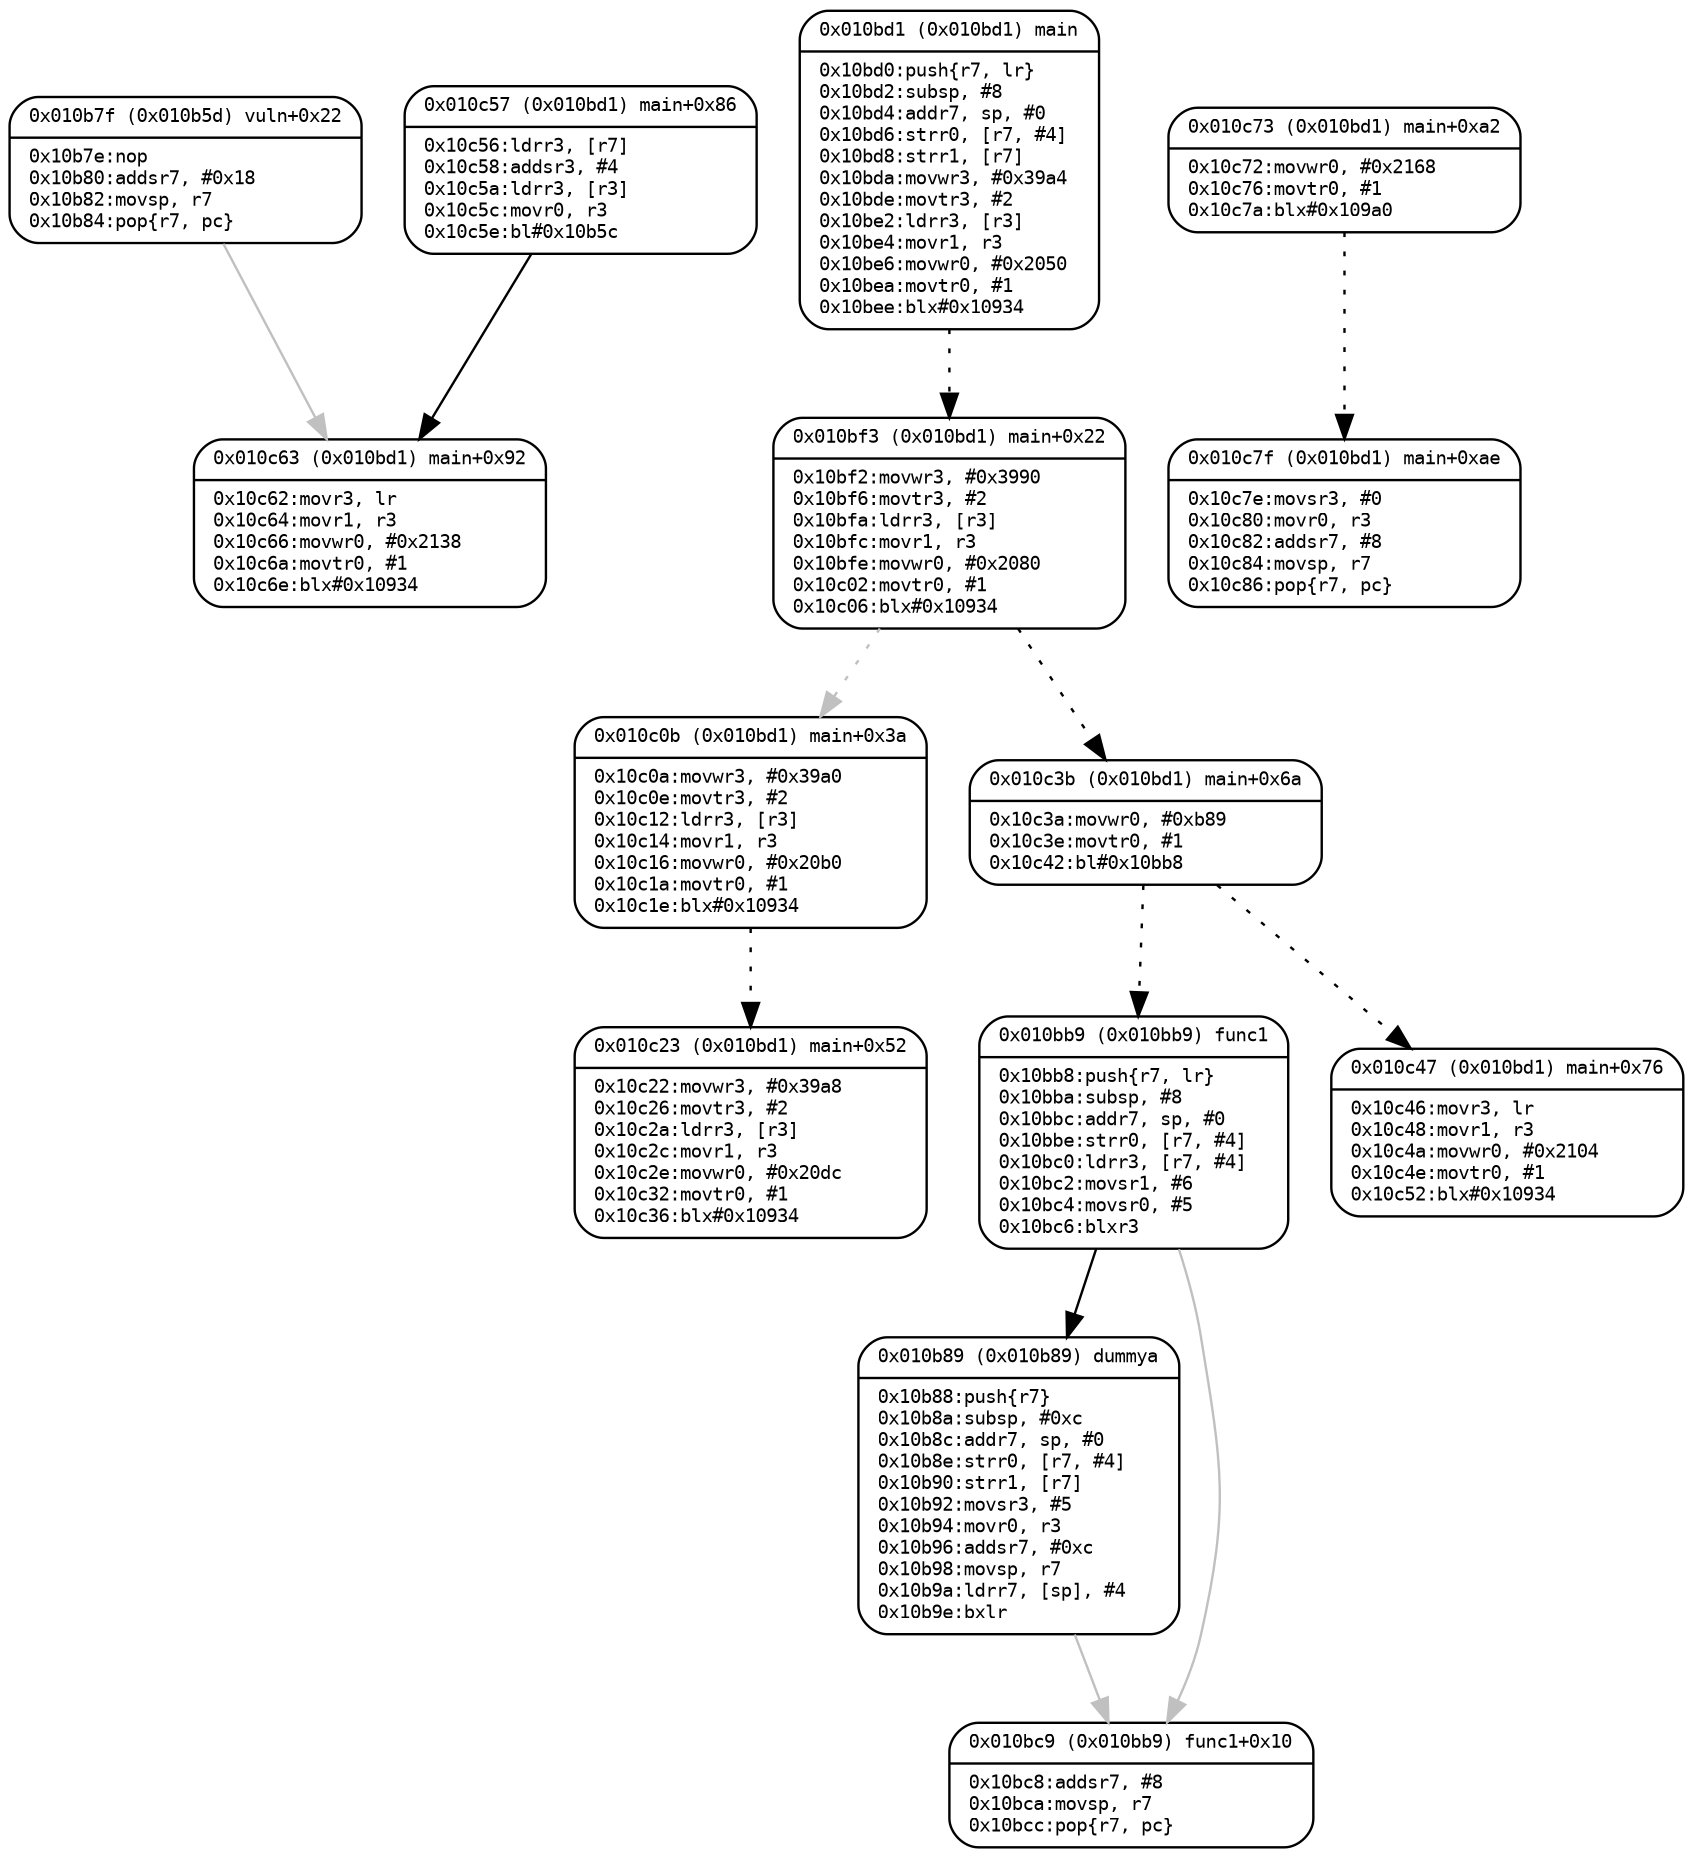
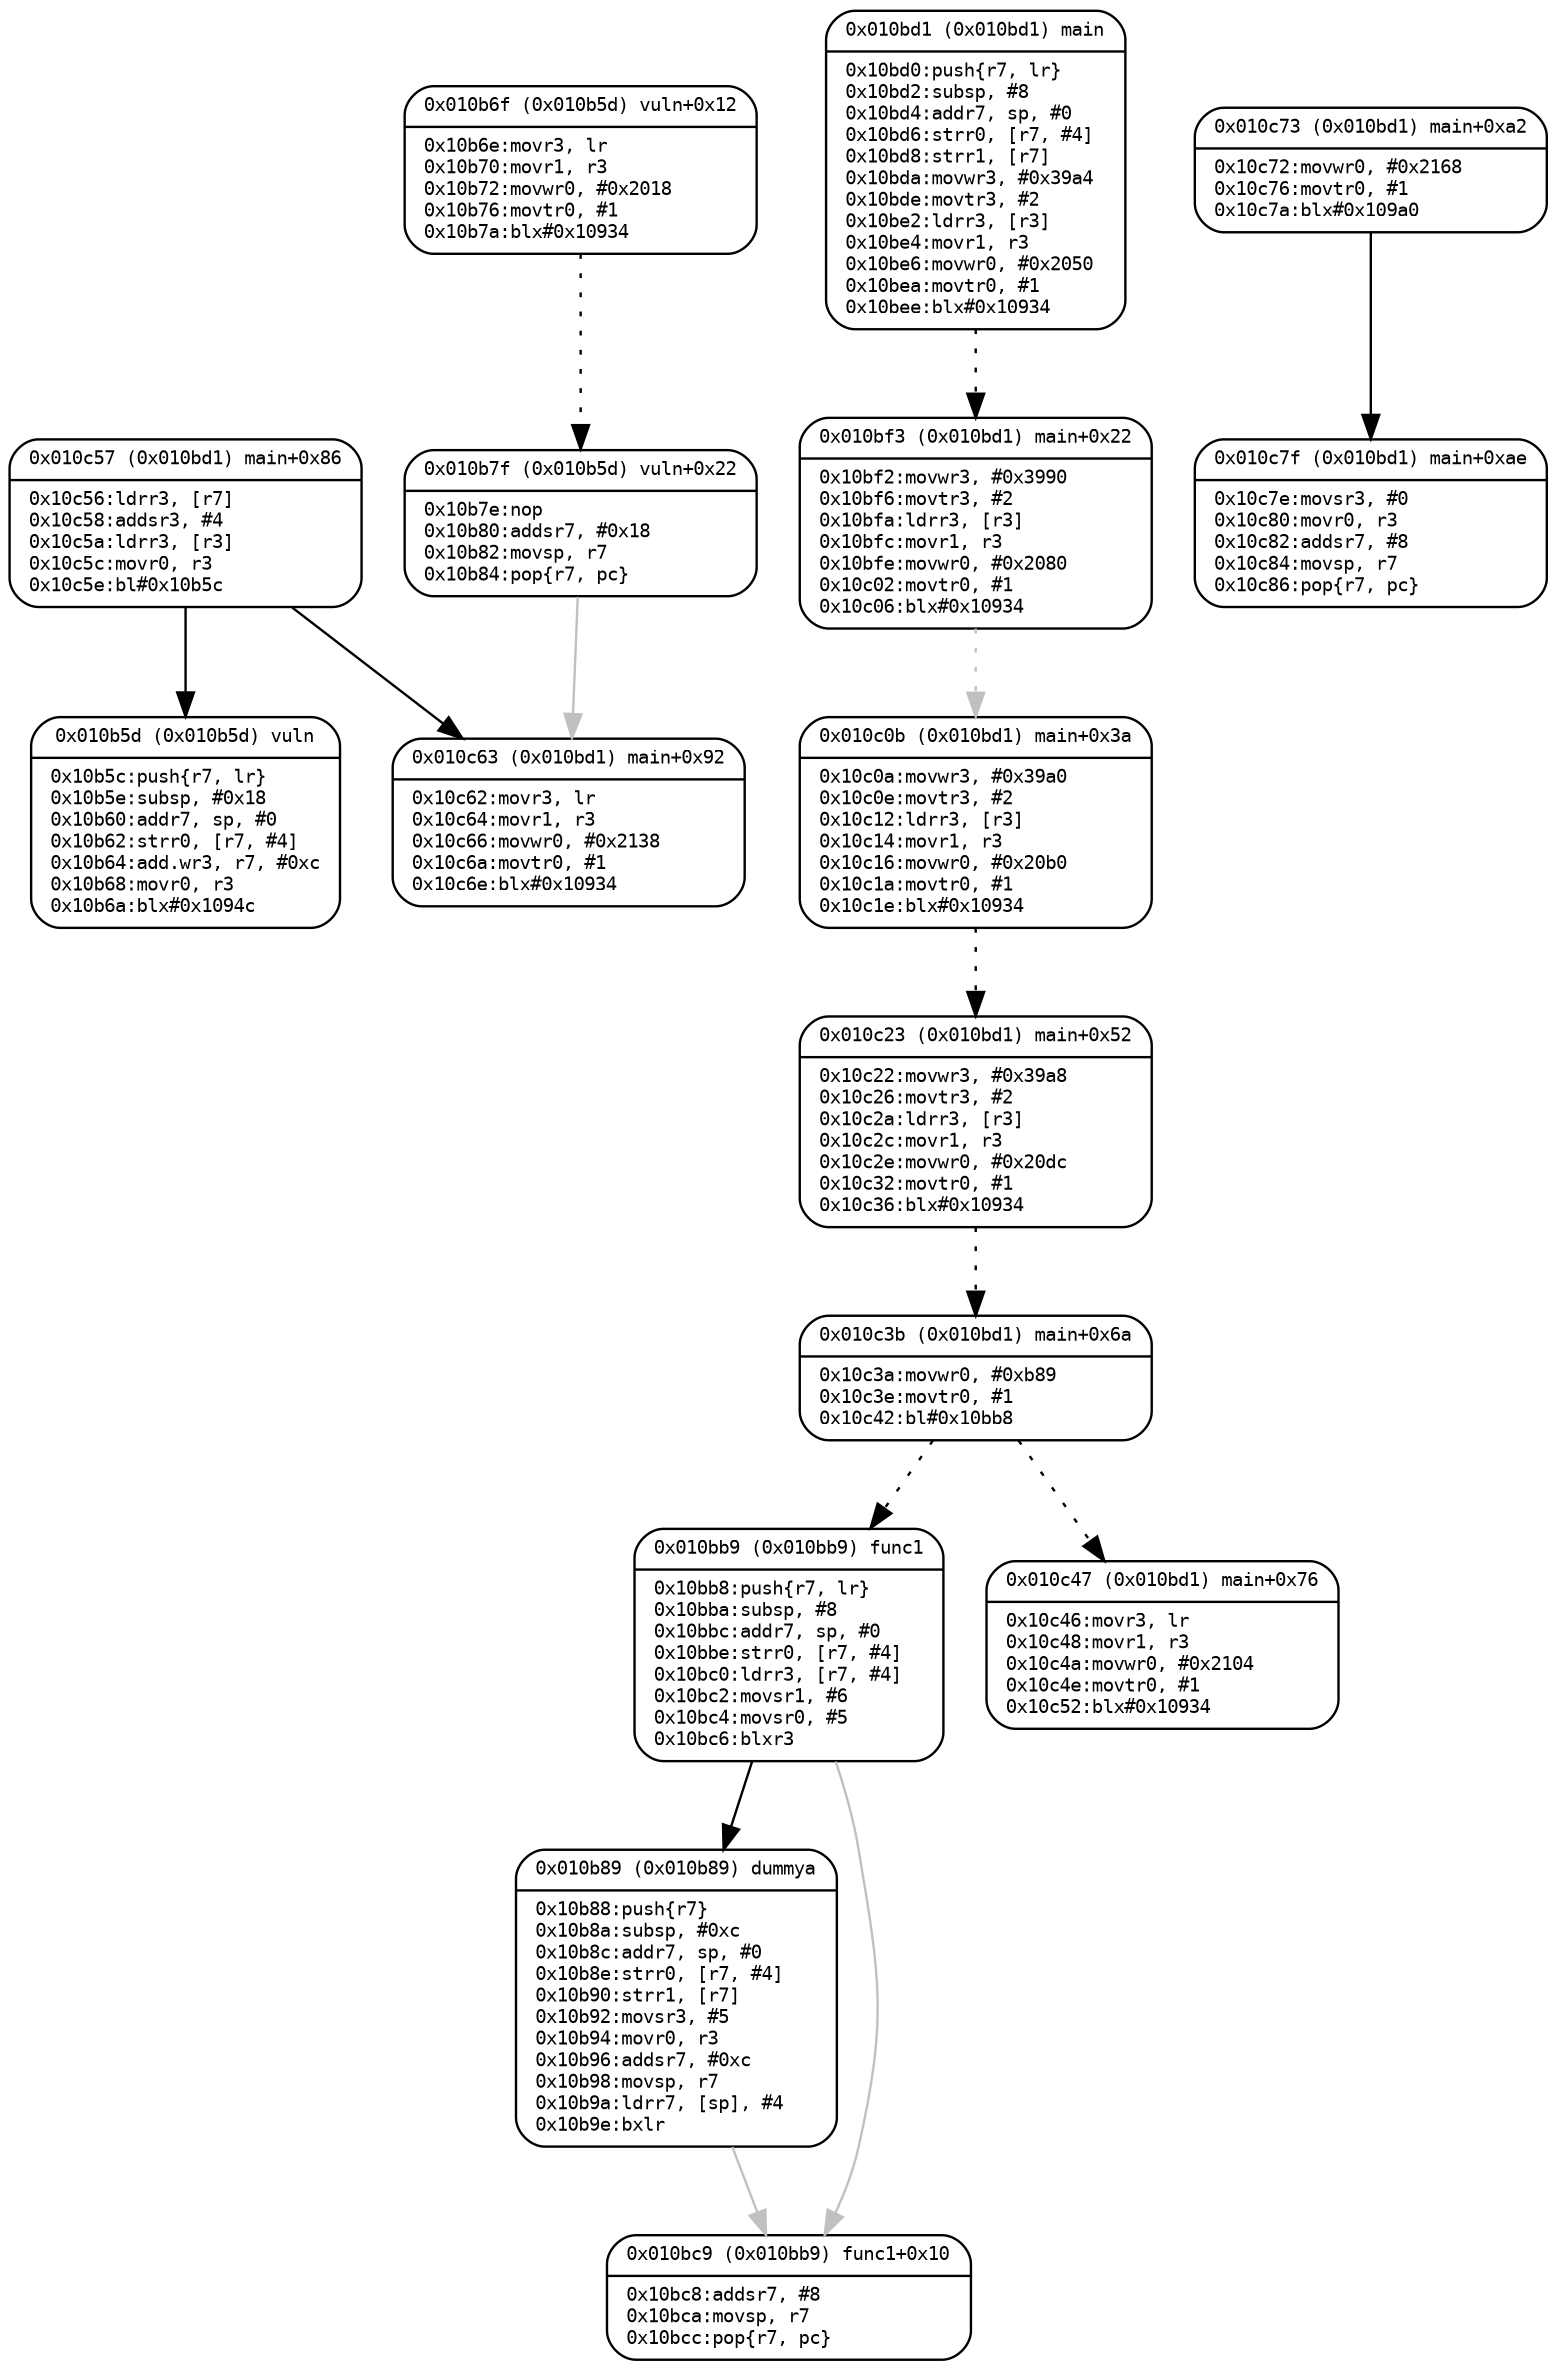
  digraph {
    rankdir=TB
    node [fontname=monospace fontsize=8.0 penwidth=1 shape=Mrecord]
    edge [color=black fontname=monospace fontsize=8.0 penwidth=1 style=dotted]
+   n1 [label="{<f0> 0x010b5d (0x010b5d) vuln | 0x10b5c&#58;	push	&#123;r7, lr&#125;\l0x10b5e&#58;	sub	sp, &#35;0x18\l0x10b60&#58;	add	r7, sp, &#35;0\l0x10b62&#58;	str	r0, [r7, &#35;4]\l0x10b64&#58;	add.w	r3, r7, &#35;0xc\l0x10b68&#58;	mov	r0, r3\l0x10b6a&#58;	blx	&#35;0x1094c\l}}"]
+   n2 [label="{<f0> 0x010b6f (0x010b5d) vuln+0x12 | 0x10b6e&#58;	mov	r3, lr\l0x10b70&#58;	mov	r1, r3\l0x10b72&#58;	movw	r0, &#35;0x2018\l0x10b76&#58;	movt	r0, &#35;1\l0x10b7a&#58;	blx	&#35;0x10934\l}}"]
    n3 [label="{<f0> 0x010b7f (0x010b5d) vuln+0x22 | 0x10b7e&#58;	nop	\l0x10b80&#58;	adds	r7, &#35;0x18\l0x10b82&#58;	mov	sp, r7\l0x10b84&#58;	pop	&#123;r7, pc&#125;\l}}"]
    n4 [label="{<f0> 0x010c63 (0x010bd1) main+0x92 | 0x10c62&#58;	mov	r3, lr\l0x10c64&#58;	mov	r1, r3\l0x10c66&#58;	movw	r0, &#35;0x2138\l0x10c6a&#58;	movt	r0, &#35;1\l0x10c6e&#58;	blx	&#35;0x10934\l}}"]
    n5 [label="{<f0> 0x010b89 (0x010b89) dummya | 0x10b88&#58;	push	&#123;r7&#125;\l0x10b8a&#58;	sub	sp, &#35;0xc\l0x10b8c&#58;	add	r7, sp, &#35;0\l0x10b8e&#58;	str	r0, [r7, &#35;4]\l0x10b90&#58;	str	r1, [r7]\l0x10b92&#58;	movs	r3, &#35;5\l0x10b94&#58;	mov	r0, r3\l0x10b96&#58;	adds	r7, &#35;0xc\l0x10b98&#58;	mov	sp, r7\l0x10b9a&#58;	ldr	r7, [sp], &#35;4\l0x10b9e&#58;	bx	lr\l}}"]
    n6 [label="{<f0> 0x010bc9 (0x010bb9) func1+0x10 | 0x10bc8&#58;	adds	r7, &#35;8\l0x10bca&#58;	mov	sp, r7\l0x10bcc&#58;	pop	&#123;r7, pc&#125;\l}}"]
    n7 [label="{<f0> 0x010bb9 (0x010bb9) func1 | 0x10bb8&#58;	push	&#123;r7, lr&#125;\l0x10bba&#58;	sub	sp, &#35;8\l0x10bbc&#58;	add	r7, sp, &#35;0\l0x10bbe&#58;	str	r0, [r7, &#35;4]\l0x10bc0&#58;	ldr	r3, [r7, &#35;4]\l0x10bc2&#58;	movs	r1, &#35;6\l0x10bc4&#58;	movs	r0, &#35;5\l0x10bc6&#58;	blx	r3\l}}"]
    n8 [label="{<f0> 0x010c47 (0x010bd1) main+0x76 | 0x10c46&#58;	mov	r3, lr\l0x10c48&#58;	mov	r1, r3\l0x10c4a&#58;	movw	r0, &#35;0x2104\l0x10c4e&#58;	movt	r0, &#35;1\l0x10c52&#58;	blx	&#35;0x10934\l}}"]
    n9 [label="{<f0> 0x010bd1 (0x010bd1) main | 0x10bd0&#58;	push	&#123;r7, lr&#125;\l0x10bd2&#58;	sub	sp, &#35;8\l0x10bd4&#58;	add	r7, sp, &#35;0\l0x10bd6&#58;	str	r0, [r7, &#35;4]\l0x10bd8&#58;	str	r1, [r7]\l0x10bda&#58;	movw	r3, &#35;0x39a4\l0x10bde&#58;	movt	r3, &#35;2\l0x10be2&#58;	ldr	r3, [r3]\l0x10be4&#58;	mov	r1, r3\l0x10be6&#58;	movw	r0, &#35;0x2050\l0x10bea&#58;	movt	r0, &#35;1\l0x10bee&#58;	blx	&#35;0x10934\l}}"]
    n10 [label="{<f0> 0x010bf3 (0x010bd1) main+0x22 | 0x10bf2&#58;	movw	r3, &#35;0x3990\l0x10bf6&#58;	movt	r3, &#35;2\l0x10bfa&#58;	ldr	r3, [r3]\l0x10bfc&#58;	mov	r1, r3\l0x10bfe&#58;	movw	r0, &#35;0x2080\l0x10c02&#58;	movt	r0, &#35;1\l0x10c06&#58;	blx	&#35;0x10934\l}}"]
    n11 [label="{<f0> 0x010c0b (0x010bd1) main+0x3a | 0x10c0a&#58;	movw	r3, &#35;0x39a0\l0x10c0e&#58;	movt	r3, &#35;2\l0x10c12&#58;	ldr	r3, [r3]\l0x10c14&#58;	mov	r1, r3\l0x10c16&#58;	movw	r0, &#35;0x20b0\l0x10c1a&#58;	movt	r0, &#35;1\l0x10c1e&#58;	blx	&#35;0x10934\l}}"]
    n12 [label="{<f0> 0x010c23 (0x010bd1) main+0x52 | 0x10c22&#58;	movw	r3, &#35;0x39a8\l0x10c26&#58;	movt	r3, &#35;2\l0x10c2a&#58;	ldr	r3, [r3]\l0x10c2c&#58;	mov	r1, r3\l0x10c2e&#58;	movw	r0, &#35;0x20dc\l0x10c32&#58;	movt	r0, &#35;1\l0x10c36&#58;	blx	&#35;0x10934\l}}"]
    n13 [label="{<f0> 0x010c3b (0x010bd1) main+0x6a | 0x10c3a&#58;	movw	r0, &#35;0xb89\l0x10c3e&#58;	movt	r0, &#35;1\l0x10c42&#58;	bl	&#35;0x10bb8\l}}"]
    n14 [label="{<f0> 0x010c57 (0x010bd1) main+0x86 | 0x10c56&#58;	ldr	r3, [r7]\l0x10c58&#58;	adds	r3, &#35;4\l0x10c5a&#58;	ldr	r3, [r3]\l0x10c5c&#58;	mov	r0, r3\l0x10c5e&#58;	bl	&#35;0x10b5c\l}}"]
    n15 [label="{<f0> 0x010c73 (0x010bd1) main+0xa2 | 0x10c72&#58;	movw	r0, &#35;0x2168\l0x10c76&#58;	movt	r0, &#35;1\l0x10c7a&#58;	blx	&#35;0x109a0\l}}"]
    n16 [label="{<f0> 0x010c7f (0x010bd1) main+0xae | 0x10c7e&#58;	movs	r3, &#35;0\l0x10c80&#58;	mov	r0, r3\l0x10c82&#58;	adds	r7, &#35;8\l0x10c84&#58;	mov	sp, r7\l0x10c86&#58;	pop	&#123;r7, pc&#125;\l}}"]
+   n2 -> n3
    n3 -> n4 [color=grey style=solid]
    n5 -> n6 [color=grey style=solid]
    n7 -> n5 [style=solid]
    n7 -> n6 [color=grey style=solid]
    n9 -> n10
    n10 -> n11 [color=grey]
    n11 -> n12
-   n10 -> n13
+   n12 -> n13
    n13 -> n7
    n13 -> n8
+   n14 -> n1 [style=solid]
    n14 -> n4 [style=solid]
-   n15 -> n16
+   n15 -> n16 [style=solid]
  }
